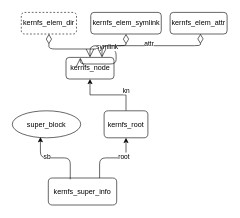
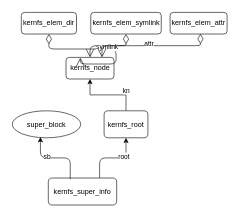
  <mxCell id="0" />
  <mxCell id="1" parent="0" />
  <mxCell id="2" style="edgeStyle=orthogonalEdgeStyle;rounded=1;orthogonalLoop=1;jettySize=auto;html=1;entryX=0.5;entryY=1;entryDx=0;entryDy=0;curved=0;exitX=0.75;exitY=0;exitDx=0;exitDy=0;" edge="1" parent="1" source="4" target="8"><mxGeometry relative="1" as="geometry" /></mxCell>
  <mxCell id="3" value="root" style="edgeLabel;html=1;align=center;verticalAlign=middle;resizable=0;points=[];" vertex="1" connectable="0" parent="2"><mxGeometry x="0.323" y="4" relative="1" as="geometry"><mxPoint y="1" as="offset" /></mxGeometry></mxCell>
  <mxCell id="4" value="kernfs_super_info" style="rounded=1;whiteSpace=wrap;html=1;" vertex="1" parent="1"><mxGeometry x="80" y="296" width="114" height="45" as="geometry" /></mxCell>
  <mxCell id="5" value="super_block" style="ellipse;whiteSpace=wrap;html=1;" vertex="1" parent="1"><mxGeometry x="20" y="184" width="114" height="45" as="geometry" /></mxCell>
  <mxCell id="6" style="edgeStyle=orthogonalEdgeStyle;rounded=0;orthogonalLoop=1;jettySize=auto;html=1;entryX=0.5;entryY=1;entryDx=0;entryDy=0;" edge="1" parent="1" source="8" target="11"><mxGeometry relative="1" as="geometry" /></mxCell>
  <mxCell id="7" value="kn" style="edgeLabel;html=1;align=center;verticalAlign=middle;resizable=0;points=[];" vertex="1" connectable="0" parent="6"><mxGeometry x="-0.532" y="2" relative="1" as="geometry"><mxPoint x="2" y="-9" as="offset" /></mxGeometry></mxCell>
  <mxCell id="8" value="kernfs_root" style="rounded=1;whiteSpace=wrap;html=1;" vertex="1" parent="1"><mxGeometry x="173" y="184" width="73" height="45" as="geometry" /></mxCell>
  <mxCell id="9" style="edgeStyle=orthogonalEdgeStyle;rounded=1;orthogonalLoop=1;jettySize=auto;html=1;entryX=0.411;entryY=0.973;entryDx=0;entryDy=0;entryPerimeter=0;curved=0;exitX=0.321;exitY=0.049;exitDx=0;exitDy=0;exitPerimeter=0;" edge="1" parent="1" source="4" target="5"><mxGeometry relative="1" as="geometry" /></mxCell>
  <mxCell id="10" value="sb" style="edgeLabel;html=1;align=center;verticalAlign=middle;resizable=0;points=[];" vertex="1" connectable="0" parent="9"><mxGeometry x="0.254" y="-3" relative="1" as="geometry"><mxPoint y="1" as="offset" /></mxGeometry></mxCell>
  <mxCell id="11" value="kernfs_node" style="rounded=1;whiteSpace=wrap;html=1;" vertex="1" parent="1"><mxGeometry x="109.5" y="95" width="80" height="36" as="geometry" /></mxCell>
- <mxCell id="12" value="kernfs_elem_dir" style="rounded=1;whiteSpace=wrap;html=1;dashed=1;" vertex="1" parent="1"><mxGeometry x="35" y="20" width="92" height="36" as="geometry" /></mxCell>
+ <mxCell id="12" value="kernfs_elem_dir" style="rounded=1;whiteSpace=wrap;html=1;" vertex="1" parent="1"><mxGeometry x="35" y="20" width="92" height="36" as="geometry" /></mxCell>
  <mxCell id="13" value="" style="endArrow=open;html=1;endSize=12;startArrow=diamondThin;startSize=14;startFill=0;edgeStyle=orthogonalEdgeStyle;align=left;verticalAlign=bottom;rounded=1;exitX=0.5;exitY=1;exitDx=0;exitDy=0;curved=0;entryX=0.299;entryY=0.017;entryDx=0;entryDy=0;entryPerimeter=0;" edge="1" parent="1" source="12" target="11"><mxGeometry x="-1" y="3" relative="1" as="geometry"><mxPoint x="331" y="359" as="sourcePoint" /><mxPoint x="191" y="101" as="targetPoint" /><Array as="points"><mxPoint x="81" y="81" /><mxPoint x="193" y="81" /><mxPoint x="193" y="106" /></Array><mxPoint as="offset" /></mxGeometry></mxCell>
  <mxCell id="14" value="dir" style="edgeLabel;html=1;align=center;verticalAlign=middle;resizable=0;points=[];" vertex="1" connectable="0" parent="13"><mxGeometry x="0.048" y="2" relative="1" as="geometry"><mxPoint as="offset" /></mxGeometry></mxCell>
  <mxCell id="15" value="kernfs_elem_symlink" style="rounded=1;whiteSpace=wrap;html=1;" vertex="1" parent="1"><mxGeometry x="150.75" y="20" width="117.5" height="36" as="geometry" /></mxCell>
  <mxCell id="16" value="" style="endArrow=open;html=1;endSize=12;startArrow=diamondThin;startSize=14;startFill=0;edgeStyle=orthogonalEdgeStyle;align=left;verticalAlign=bottom;rounded=1;entryX=0.5;entryY=0;entryDx=0;entryDy=0;exitX=0.5;exitY=1;exitDx=0;exitDy=0;curved=0;" edge="1" parent="1" source="15" target="11"><mxGeometry x="-1" y="3" relative="1" as="geometry"><mxPoint x="91" y="66" as="sourcePoint" /><mxPoint x="220" y="115" as="targetPoint" /><mxPoint as="offset" /></mxGeometry></mxCell>
  <mxCell id="17" value="symlink" style="edgeLabel;html=1;align=center;verticalAlign=middle;resizable=0;points=[];" vertex="1" connectable="0" parent="16"><mxGeometry x="0.048" y="2" relative="1" as="geometry"><mxPoint as="offset" /></mxGeometry></mxCell>
  <mxCell id="18" value="kernfs_elem_attr" style="rounded=1;whiteSpace=wrap;html=1;" vertex="1" parent="1"><mxGeometry x="283" y="20" width="95" height="36" as="geometry" /></mxCell>
  <mxCell id="19" value="" style="endArrow=open;html=1;endSize=12;startArrow=diamondThin;startSize=14;startFill=0;edgeStyle=orthogonalEdgeStyle;align=left;verticalAlign=bottom;rounded=1;entryX=0.75;entryY=0;entryDx=0;entryDy=0;exitX=0.533;exitY=0.991;exitDx=0;exitDy=0;curved=0;exitPerimeter=0;" edge="1" parent="1" source="18" target="11"><mxGeometry x="-1" y="3" relative="1" as="geometry"><mxPoint x="220" y="66" as="sourcePoint" /><mxPoint x="220" y="115" as="targetPoint" /><mxPoint as="offset" /></mxGeometry></mxCell>
  <mxCell id="20" value="attr" style="edgeLabel;html=1;align=center;verticalAlign=middle;resizable=0;points=[];" vertex="1" connectable="0" parent="19"><mxGeometry x="0.048" y="2" relative="1" as="geometry"><mxPoint x="1" y="-5" as="offset" /></mxGeometry></mxCell>
